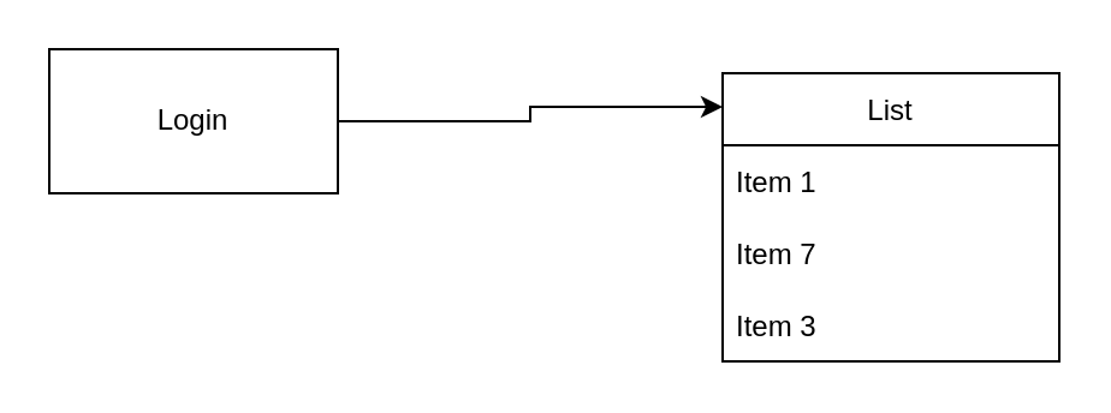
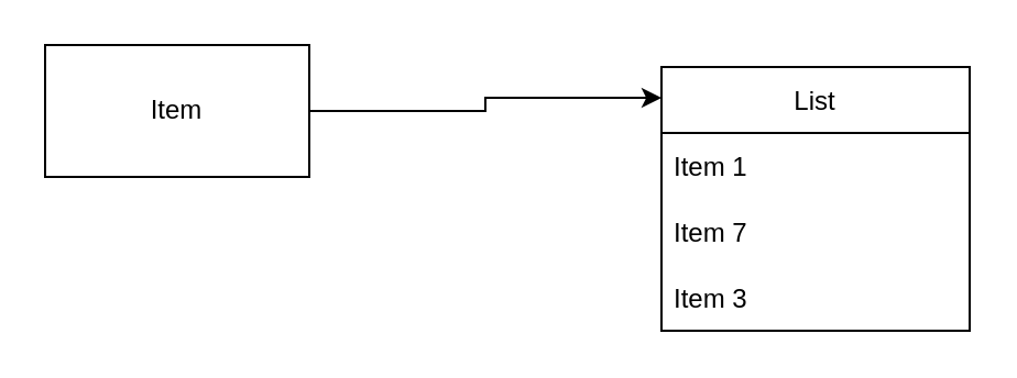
  <mxCell id="0" />
  <mxCell id="1" parent="0" />
  <mxCell id="2" value="List" style="swimlane;fontStyle=0;childLayout=stackLayout;horizontal=1;startSize=30;horizontalStack=0;resizeParent=1;resizeParentMax=0;resizeLast=0;collapsible=1;marginBottom=0;" vertex="1" parent="1"><mxGeometry x="300" y="30" width="140" height="120" as="geometry" /></mxCell>
  <mxCell id="3" value="Item 1" style="text;strokeColor=none;fillColor=none;align=left;verticalAlign=middle;spacingLeft=4;spacingRight=4;overflow=hidden;points=[[0,0.5],[1,0.5]];portConstraint=eastwest;rotatable=0;" vertex="1" parent="2"><mxGeometry y="30" width="140" height="30" as="geometry" /></mxCell>
  <mxCell id="4" value="Item 7" style="text;strokeColor=none;fillColor=none;align=left;verticalAlign=middle;spacingLeft=4;spacingRight=4;overflow=hidden;points=[[0,0.5],[1,0.5]];portConstraint=eastwest;rotatable=0;" vertex="1" parent="2"><mxGeometry y="60" width="140" height="30" as="geometry" /></mxCell>
  <mxCell id="5" value="Item 3" style="text;strokeColor=none;fillColor=none;align=left;verticalAlign=middle;spacingLeft=4;spacingRight=4;overflow=hidden;points=[[0,0.5],[1,0.5]];portConstraint=eastwest;rotatable=0;" vertex="1" parent="2"><mxGeometry y="90" width="140" height="30" as="geometry" /></mxCell>
  <mxCell id="6" style="edgeStyle=orthogonalEdgeStyle;rounded=0;orthogonalLoop=1;jettySize=auto;html=1;exitX=1;exitY=0.5;exitDx=0;exitDy=0;entryX=0;entryY=0.117;entryDx=0;entryDy=0;entryPerimeter=0;" edge="1" parent="1" source="7" target="2"><mxGeometry relative="1" as="geometry" /></mxCell>
- <mxCell id="7" value="Login" style="rounded=0;whiteSpace=wrap;html=1;" vertex="1" parent="1"><mxGeometry x="20" y="20" width="120" height="60" as="geometry" /></mxCell>
+ <mxCell id="7" value="Item" style="rounded=0;whiteSpace=wrap;html=1;" vertex="1" parent="1"><mxGeometry x="20" y="20" width="120" height="60" as="geometry" /></mxCell>
